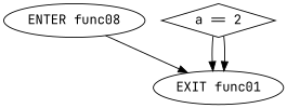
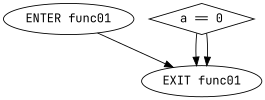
  digraph {
    fontname="JetBrains Mono"
    node [fontname="JetBrains Mono"]
    edge [fontname="JetBrains Mono"]
-   n1 [label="ENTER func08"]
+   n1 [label="ENTER func01"]
    n2 [label="EXIT func01"]
-   n3 [label="a == 2" shape=diamond]
+   n3 [label="a == 0" shape=diamond]
    n1 -> n2
    n3 -> n2
    n3 -> n2
  }
